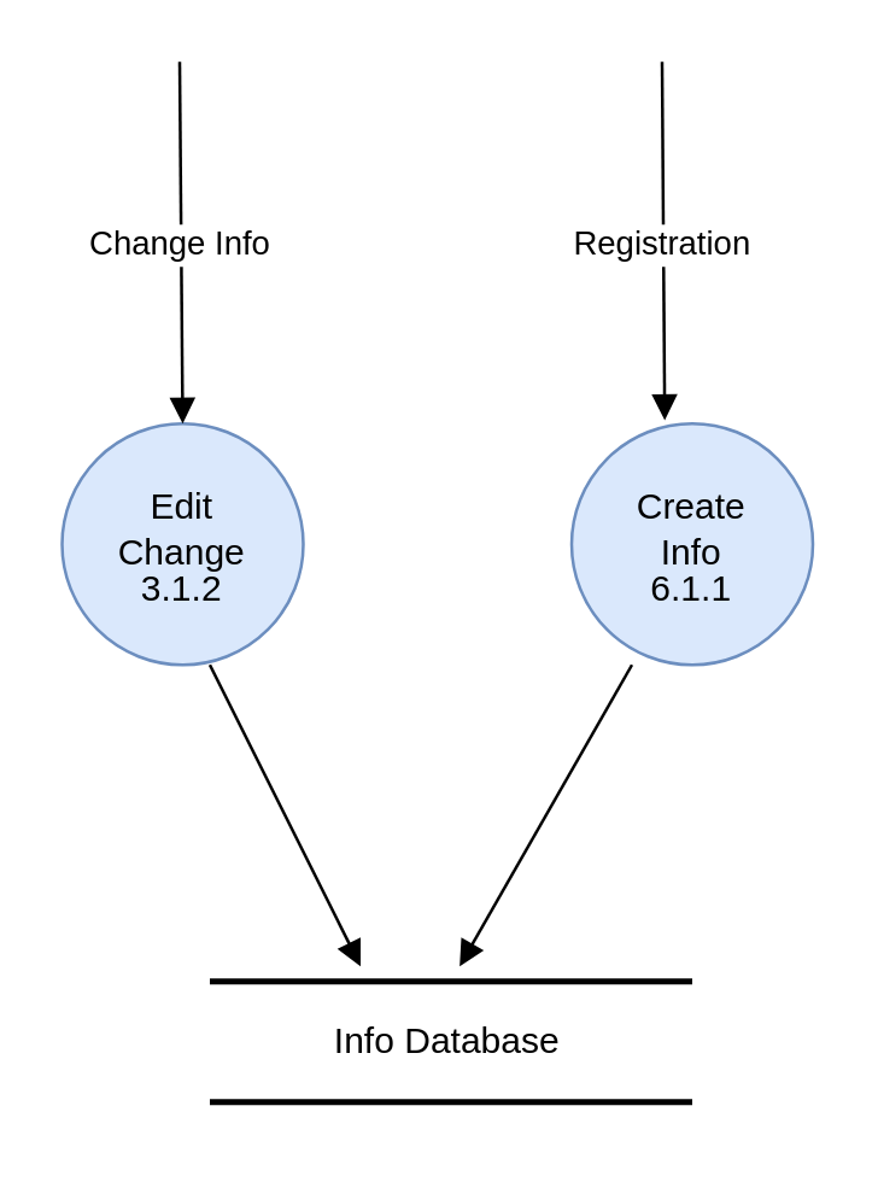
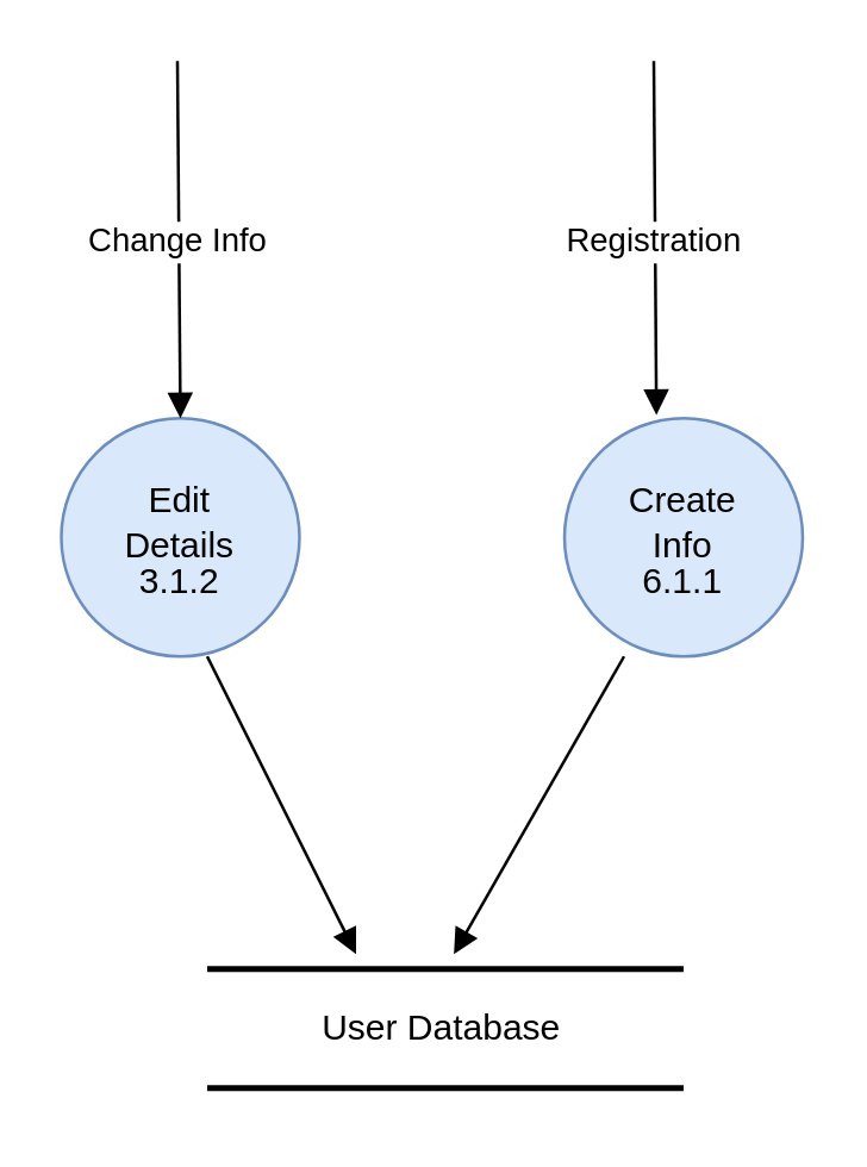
  <mxCell id="0" />
  <mxCell id="1" parent="0" />
  <mxCell id="2" value="" style="ellipse;whiteSpace=wrap;html=1;aspect=fixed;fillColor=#dae8fc;strokeColor=#6c8ebf;" vertex="1" parent="1"><mxGeometry x="189" y="140" width="80" height="80" as="geometry" /></mxCell>
  <mxCell id="3" value="Create Info" style="text;strokeColor=none;align=center;fillColor=none;html=1;verticalAlign=middle;whiteSpace=wrap;rounded=0;" vertex="1" parent="1"><mxGeometry x="199" y="160" width="60" height="30" as="geometry" /></mxCell>
  <mxCell id="4" value="6.1.1" style="text;strokeColor=none;align=center;fillColor=none;html=1;verticalAlign=middle;whiteSpace=wrap;rounded=0;" vertex="1" parent="1"><mxGeometry x="199" y="180" width="60" height="30" as="geometry" /></mxCell>
  <mxCell id="5" value="" style="ellipse;whiteSpace=wrap;html=1;aspect=fixed;fillColor=#dae8fc;strokeColor=#6c8ebf;" vertex="1" parent="1"><mxGeometry x="20" y="140" width="80" height="80" as="geometry" /></mxCell>
- <mxCell id="6" value="Edit Change" style="text;strokeColor=none;align=center;fillColor=none;html=1;verticalAlign=middle;whiteSpace=wrap;rounded=0;" vertex="1" parent="1"><mxGeometry x="30" y="160" width="60" height="30" as="geometry" /></mxCell>
+ <mxCell id="6" value="Edit Details" style="text;strokeColor=none;align=center;fillColor=none;html=1;verticalAlign=middle;whiteSpace=wrap;rounded=0;" vertex="1" parent="1"><mxGeometry x="30" y="160" width="60" height="30" as="geometry" /></mxCell>
  <mxCell id="7" value="3.1.2" style="text;strokeColor=none;align=center;fillColor=none;html=1;verticalAlign=middle;whiteSpace=wrap;rounded=0;" vertex="1" parent="1"><mxGeometry x="30" y="180" width="60" height="30" as="geometry" /></mxCell>
  <mxCell id="8" value="Registration" style="curved=1;startArrow=none;endArrow=block;rounded=0;entryX=0.386;entryY=-0.014;entryDx=0;entryDy=0;entryPerimeter=0;" edge="1" parent="1" target="2"><mxGeometry x="0.002" relative="1" as="geometry"><Array as="points" /><mxPoint x="219" y="20" as="sourcePoint" /><mxPoint x="219" y="130" as="targetPoint" /><mxPoint as="offset" /></mxGeometry></mxCell>
  <mxCell id="9" value="Change Info" style="curved=1;startArrow=none;endArrow=block;rounded=0;entryX=0.5;entryY=0;entryDx=0;entryDy=0;" edge="1" parent="1" target="5"><mxGeometry x="-0.005" relative="1" as="geometry"><Array as="points" /><mxPoint x="59" y="20" as="sourcePoint" /><mxPoint x="159" y="130" as="targetPoint" /><mxPoint as="offset" /></mxGeometry></mxCell>
  <mxCell id="10" value="" style="line;strokeWidth=2;html=1;" vertex="1" parent="1"><mxGeometry x="69" y="320" width="160" height="10" as="geometry" /></mxCell>
  <mxCell id="11" value="" style="line;strokeWidth=2;html=1;" vertex="1" parent="1"><mxGeometry x="69" y="360" width="160" height="10" as="geometry" /></mxCell>
- <mxCell id="12" value="Info Database" style="text;strokeColor=none;align=center;fillColor=none;html=1;verticalAlign=middle;whiteSpace=wrap;rounded=0;" vertex="1" parent="1"><mxGeometry x="88" y="330" width="120" height="30" as="geometry" /></mxCell>
+ <mxCell id="12" value="User Database" style="text;strokeColor=none;align=center;fillColor=none;html=1;verticalAlign=middle;whiteSpace=wrap;rounded=0;" vertex="1" parent="1"><mxGeometry x="88" y="330" width="120" height="30" as="geometry" /></mxCell>
  <mxCell id="13" value="" style="curved=1;startArrow=none;endArrow=block;rounded=0;" edge="1" parent="1" target="10"><mxGeometry x="0.002" relative="1" as="geometry"><Array as="points" /><mxPoint x="209" y="220" as="sourcePoint" /><mxPoint x="259" y="310" as="targetPoint" /><mxPoint as="offset" /></mxGeometry></mxCell>
  <mxCell id="14" value="" style="curved=1;startArrow=none;endArrow=block;rounded=0;" edge="1" parent="1"><mxGeometry x="0.002" relative="1" as="geometry"><Array as="points" /><mxPoint x="69" y="220" as="sourcePoint" /><mxPoint x="119" y="320" as="targetPoint" /><mxPoint as="offset" /></mxGeometry></mxCell>
